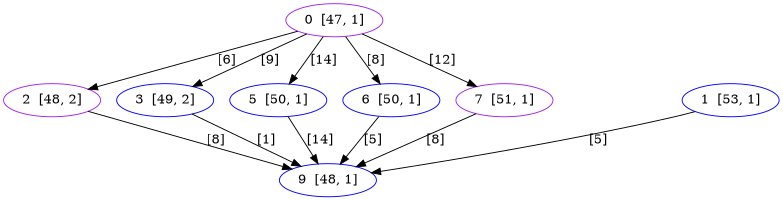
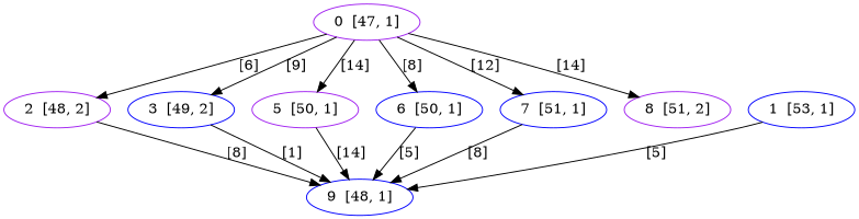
  digraph {
    node [color=blue]
    n1 [color=purple label="0  [47, 1]"]
    n2 [color=purple label="2  [48, 2]"]
    n3 [label="3  [49, 2]"]
-   n4 [label="5  [50, 1]"]
+   n4 [color=purple label="5  [50, 1]"]
    n5 [label="6  [50, 1]"]
-   n6 [color=purple label="7  [51, 1]"]
+   n6 [label="7  [51, 1]"]
+   n7 [color=purple label="8  [51, 2]"]
    n8 [label="1  [53, 1]"]
    n9 [label="9  [48, 1]"]
    n1 -> n2 [label="[6]"]
    n1 -> n3 [label="[9]"]
    n1 -> n4 [label="[14]"]
    n1 -> n5 [label="[8]"]
    n1 -> n6 [label="[12]"]
+   n1 -> n7 [label="[14]"]
    n2 -> n9 [label="[8]"]
    n3 -> n9 [label="[1]"]
    n4 -> n9 [label="[14]"]
    n5 -> n9 [label="[5]"]
    n6 -> n9 [label="[8]"]
    n8 -> n9 [label="[5]"]
  }
